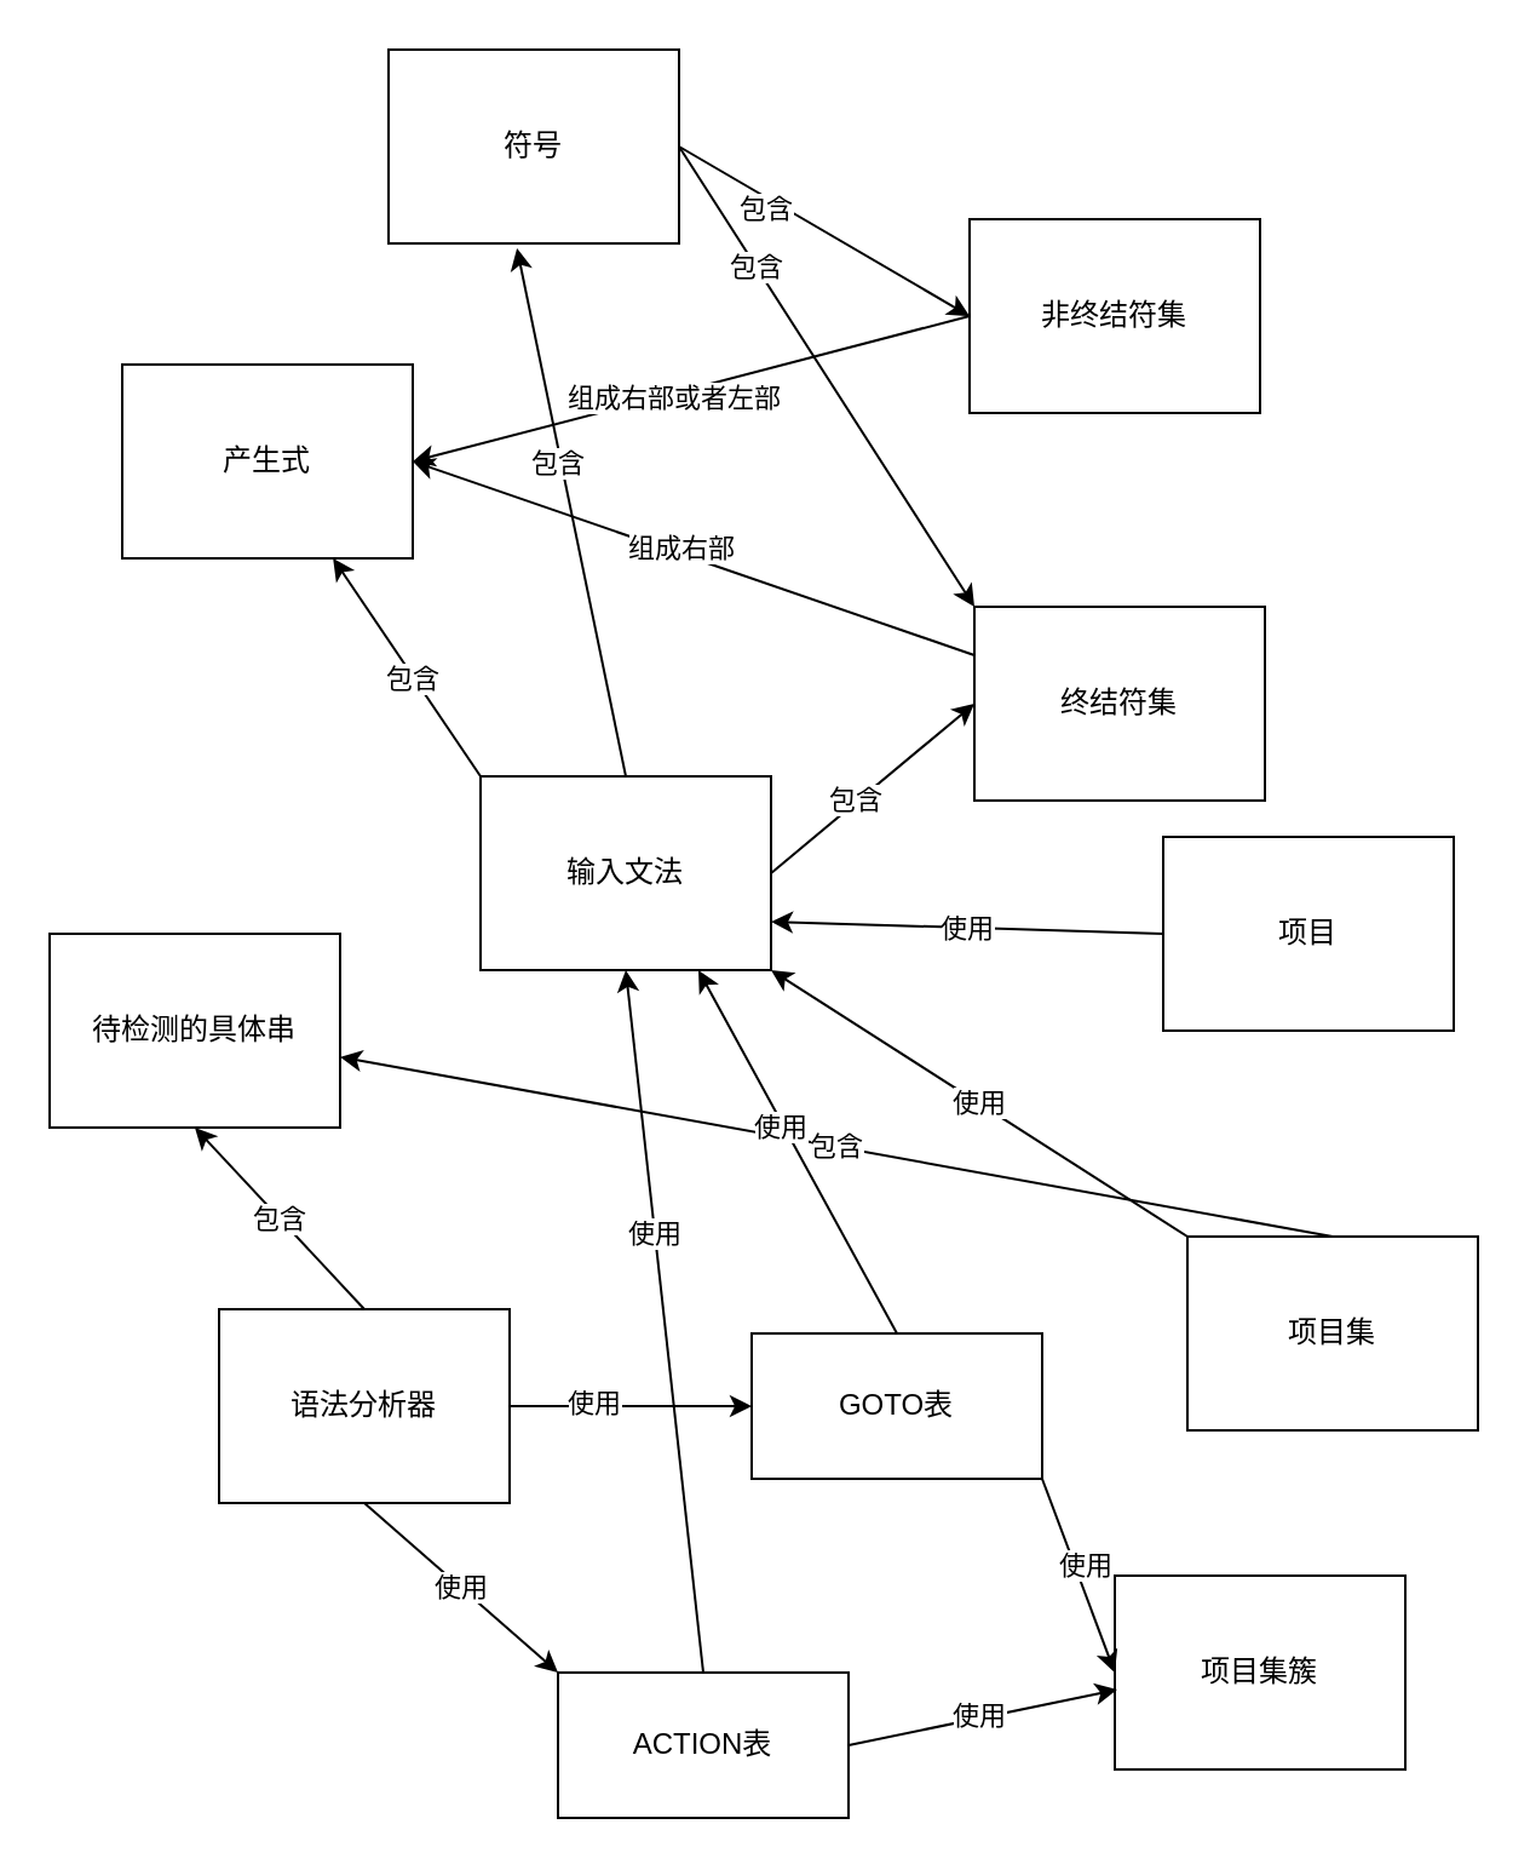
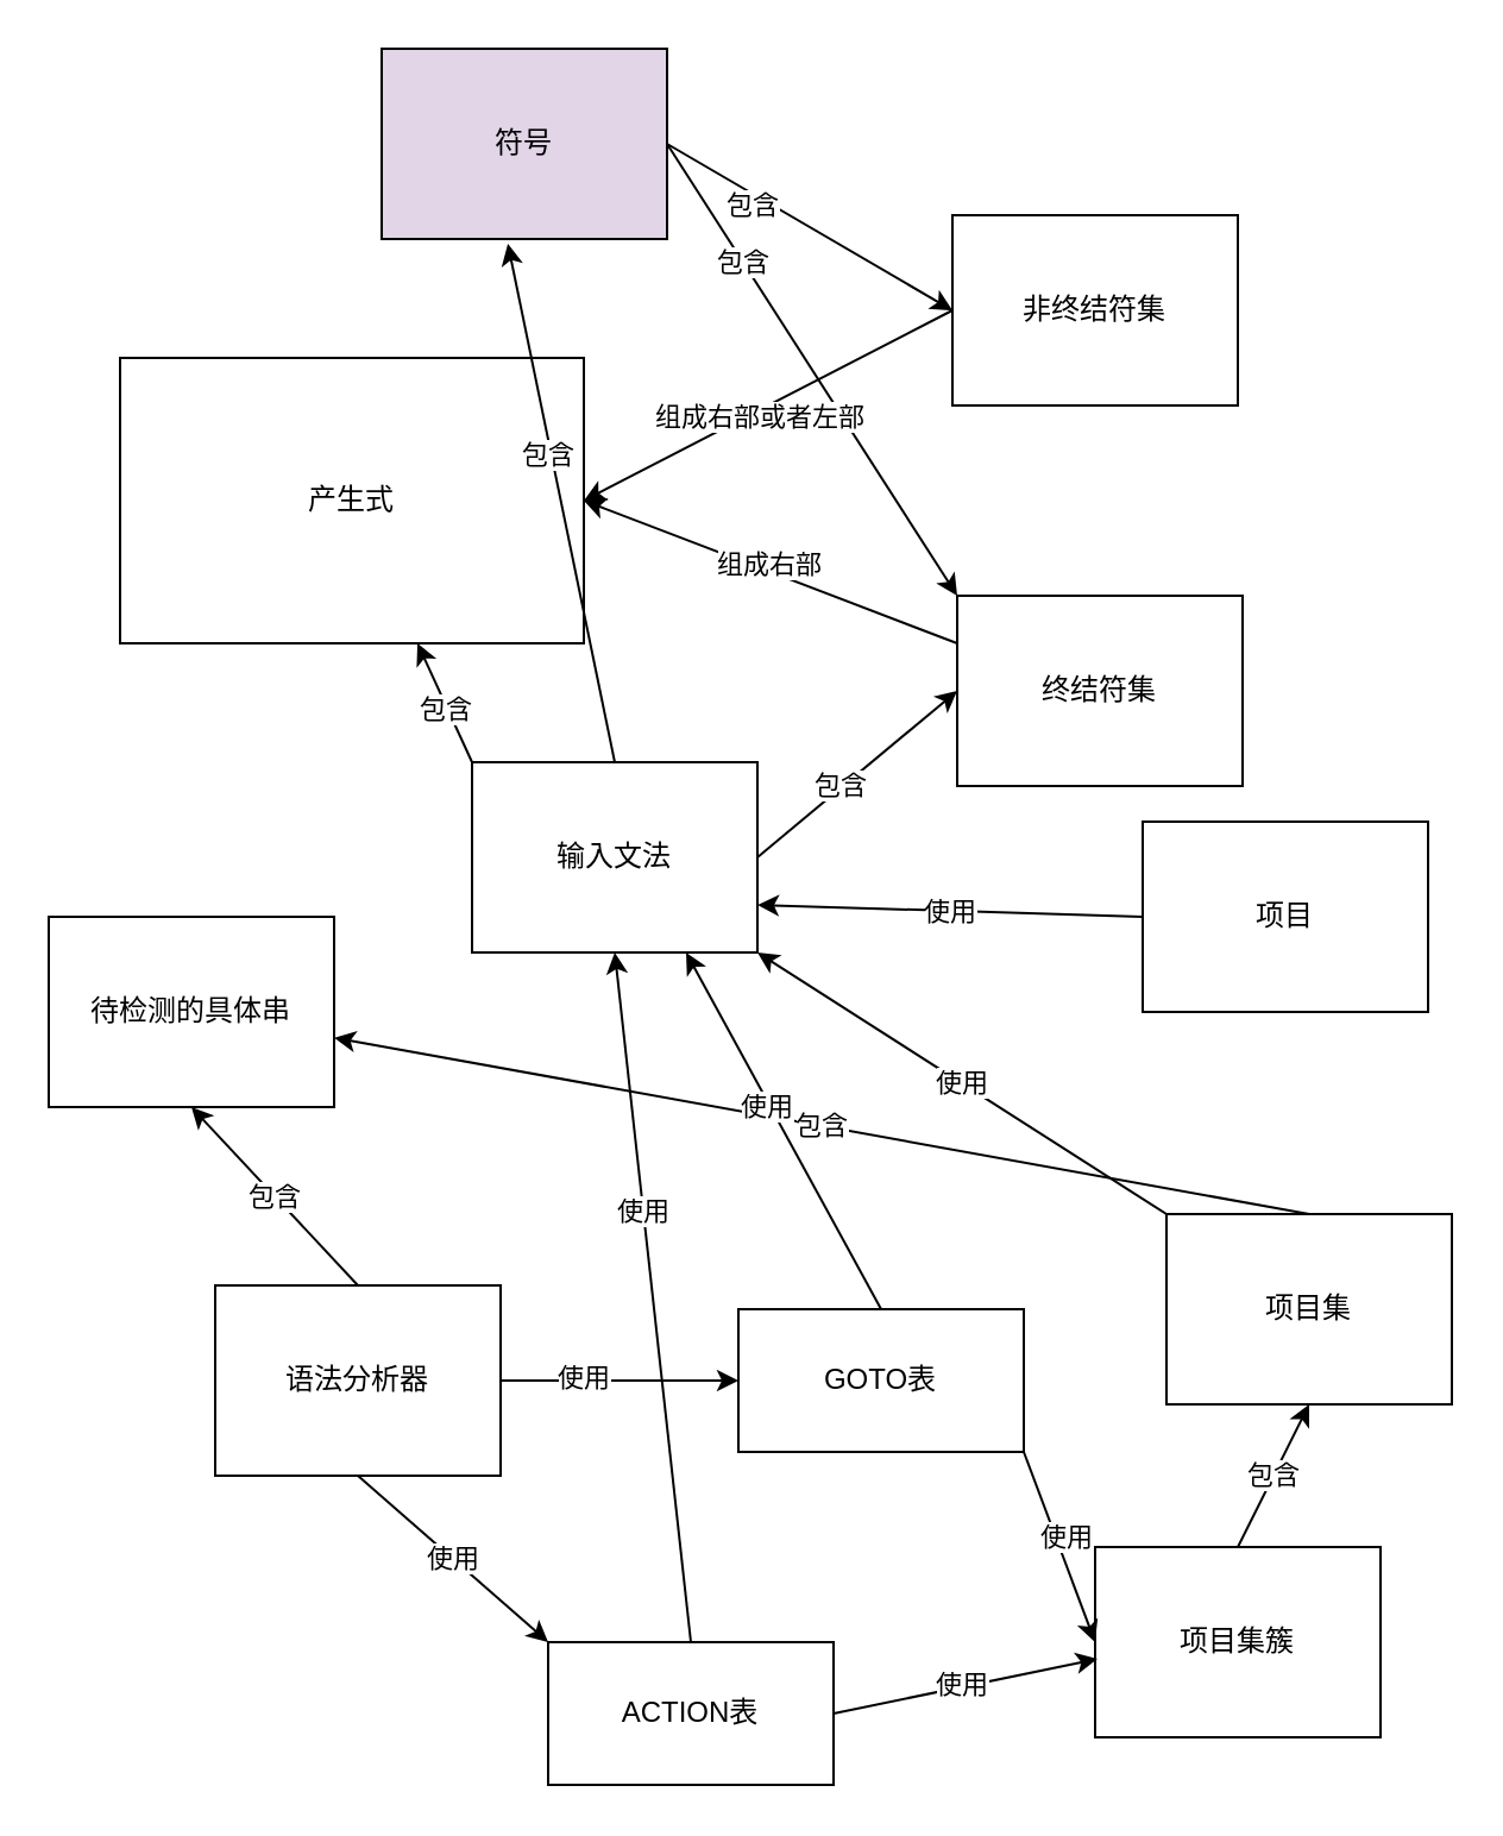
  <mxCell id="0" />
  <mxCell id="1" parent="0" />
- <mxCell id="2" value="产生式" style="rounded=0;whiteSpace=wrap;html=1;" parent="1" vertex="1"><mxGeometry x="50" y="150" width="120" height="80" as="geometry" /></mxCell>
+ <mxCell id="2" value="产生式" style="rounded=0;whiteSpace=wrap;html=1;" parent="1" vertex="1"><mxGeometry x="50" y="150" width="195" height="120" as="geometry" /></mxCell>
  <mxCell id="3" style="edgeStyle=none;html=1;exitX=1;exitY=0.5;exitDx=0;exitDy=0;entryX=0;entryY=0.5;entryDx=0;entryDy=0;" parent="1" source="7" target="13" edge="1"><mxGeometry relative="1" as="geometry" /></mxCell>
  <mxCell id="4" value="包含" style="edgeLabel;html=1;align=center;verticalAlign=middle;resizable=0;points=[];" parent="3" vertex="1" connectable="0"><mxGeometry x="-0.372" y="-4" relative="1" as="geometry"><mxPoint as="offset" /></mxGeometry></mxCell>
  <mxCell id="5" style="edgeStyle=none;html=1;exitX=1;exitY=0.5;exitDx=0;exitDy=0;entryX=0;entryY=0;entryDx=0;entryDy=0;" parent="1" source="7" target="10" edge="1"><mxGeometry relative="1" as="geometry" /></mxCell>
  <mxCell id="6" value="包含" style="edgeLabel;html=1;align=center;verticalAlign=middle;resizable=0;points=[];" parent="5" vertex="1" connectable="0"><mxGeometry x="-0.479" relative="1" as="geometry"><mxPoint as="offset" /></mxGeometry></mxCell>
- <mxCell id="7" value="符号" style="rounded=0;whiteSpace=wrap;html=1;" parent="1" vertex="1"><mxGeometry x="160" y="20" width="120" height="80" as="geometry" /></mxCell>
+ <mxCell id="7" value="符号" style="rounded=0;whiteSpace=wrap;html=1;fillColor=#e1d5e7;" parent="1" vertex="1"><mxGeometry x="160" y="20" width="120" height="80" as="geometry" /></mxCell>
  <mxCell id="8" style="edgeStyle=none;html=1;exitX=0;exitY=0.25;exitDx=0;exitDy=0;entryX=1;entryY=0.5;entryDx=0;entryDy=0;" parent="1" source="10" target="2" edge="1"><mxGeometry relative="1" as="geometry" /></mxCell>
  <mxCell id="9" value="组成右部" style="edgeLabel;html=1;align=center;verticalAlign=middle;resizable=0;points=[];" parent="8" vertex="1" connectable="0"><mxGeometry x="0.142" y="1" relative="1" as="geometry"><mxPoint x="11" as="offset" /></mxGeometry></mxCell>
  <mxCell id="10" value="终结符集" style="rounded=0;whiteSpace=wrap;html=1;" parent="1" vertex="1"><mxGeometry x="402" y="250" width="120" height="80" as="geometry" /></mxCell>
  <mxCell id="11" style="edgeStyle=none;html=1;exitX=0;exitY=0.5;exitDx=0;exitDy=0;entryX=1;entryY=0.5;entryDx=0;entryDy=0;" parent="1" source="13" target="2" edge="1"><mxGeometry relative="1" as="geometry" /></mxCell>
  <mxCell id="12" value="组成右部或者左部" style="edgeLabel;html=1;align=center;verticalAlign=middle;resizable=0;points=[];" parent="11" vertex="1" connectable="0"><mxGeometry x="0.072" y="2" relative="1" as="geometry"><mxPoint as="offset" /></mxGeometry></mxCell>
  <mxCell id="13" value="非终结符集" style="rounded=0;whiteSpace=wrap;html=1;" parent="1" vertex="1"><mxGeometry x="400" y="90" width="120" height="80" as="geometry" /></mxCell>
  <mxCell id="14" style="edgeStyle=none;html=1;exitX=0;exitY=0;exitDx=0;exitDy=0;" parent="1" source="20" target="2" edge="1"><mxGeometry relative="1" as="geometry" /></mxCell>
  <mxCell id="15" value="包含" style="edgeLabel;html=1;align=center;verticalAlign=middle;resizable=0;points=[];" parent="14" vertex="1" connectable="0"><mxGeometry x="-0.097" y="1" relative="1" as="geometry"><mxPoint as="offset" /></mxGeometry></mxCell>
  <mxCell id="16" style="edgeStyle=none;html=1;exitX=0.5;exitY=0;exitDx=0;exitDy=0;entryX=0.442;entryY=1.025;entryDx=0;entryDy=0;entryPerimeter=0;" parent="1" source="20" target="7" edge="1"><mxGeometry relative="1" as="geometry" /></mxCell>
  <mxCell id="17" value="包含" style="edgeLabel;html=1;align=center;verticalAlign=middle;resizable=0;points=[];" parent="16" vertex="1" connectable="0"><mxGeometry x="-0.058" y="-4" relative="1" as="geometry"><mxPoint x="-11" y="-26" as="offset" /></mxGeometry></mxCell>
  <mxCell id="18" style="edgeStyle=none;html=1;exitX=1;exitY=0.5;exitDx=0;exitDy=0;entryX=0;entryY=0.5;entryDx=0;entryDy=0;" parent="1" source="20" target="10" edge="1"><mxGeometry relative="1" as="geometry" /></mxCell>
  <mxCell id="19" value="包含" style="edgeLabel;html=1;align=center;verticalAlign=middle;resizable=0;points=[];" parent="18" vertex="1" connectable="0"><mxGeometry x="-0.15" y="1" relative="1" as="geometry"><mxPoint as="offset" /></mxGeometry></mxCell>
  <mxCell id="20" value="输入文法" style="rounded=0;whiteSpace=wrap;html=1;" parent="1" vertex="1"><mxGeometry x="198" y="320" width="120" height="80" as="geometry" /></mxCell>
  <mxCell id="21" value="包含" style="edgeStyle=none;html=1;exitX=0.5;exitY=0;exitDx=0;exitDy=0;entryX=0.5;entryY=1;entryDx=0;entryDy=0;" parent="1" source="25" target="33" edge="1"><mxGeometry relative="1" as="geometry" /></mxCell>
  <mxCell id="22" style="edgeStyle=none;html=1;exitX=1;exitY=0.5;exitDx=0;exitDy=0;entryX=0;entryY=0.5;entryDx=0;entryDy=0;" parent="1" source="25" target="38" edge="1"><mxGeometry relative="1" as="geometry" /></mxCell>
  <mxCell id="23" value="使用" style="edgeLabel;html=1;align=center;verticalAlign=middle;resizable=0;points=[];" parent="22" vertex="1" connectable="0"><mxGeometry x="-0.32" y="2" relative="1" as="geometry"><mxPoint as="offset" /></mxGeometry></mxCell>
  <mxCell id="24" value="使用" style="edgeStyle=none;html=1;exitX=0.5;exitY=1;exitDx=0;exitDy=0;entryX=0;entryY=0;entryDx=0;entryDy=0;" parent="1" source="25" target="43" edge="1"><mxGeometry relative="1" as="geometry" /></mxCell>
  <mxCell id="25" value="语法分析器" style="rounded=0;whiteSpace=wrap;html=1;shadow=0;" parent="1" vertex="1"><mxGeometry x="90" y="540" width="120" height="80" as="geometry" /></mxCell>
  <mxCell id="26" value="使用" style="edgeStyle=none;html=1;exitX=0;exitY=0.5;exitDx=0;exitDy=0;entryX=1;entryY=0.75;entryDx=0;entryDy=0;" parent="1" source="27" target="20" edge="1"><mxGeometry relative="1" as="geometry" /></mxCell>
  <mxCell id="27" value="项目" style="rounded=0;whiteSpace=wrap;html=1;" parent="1" vertex="1"><mxGeometry x="480" y="345" width="120" height="80" as="geometry" /></mxCell>
  <mxCell id="28" value="包含" style="edgeStyle=none;html=1;exitX=0.5;exitY=0;exitDx=0;exitDy=0;" parent="1" source="30" target="33" edge="1"><mxGeometry relative="1" as="geometry" /></mxCell>
  <mxCell id="29" value="使用" style="edgeStyle=none;html=1;exitX=0;exitY=0;exitDx=0;exitDy=0;entryX=1;entryY=1;entryDx=0;entryDy=0;" parent="1" source="30" target="20" edge="1"><mxGeometry relative="1" as="geometry"><Array as="points" /></mxGeometry></mxCell>
  <mxCell id="30" value="项目集" style="rounded=0;whiteSpace=wrap;html=1;" parent="1" vertex="1"><mxGeometry x="490" y="510" width="120" height="80" as="geometry" /></mxCell>
+ <mxCell id="31" value="包含" style="edgeStyle=none;html=1;exitX=0.5;exitY=0;exitDx=0;exitDy=0;entryX=0.5;entryY=1;entryDx=0;entryDy=0;" parent="1" source="32" target="30" edge="1"><mxGeometry relative="1" as="geometry" /></mxCell>
  <mxCell id="32" value="项目集簇" style="rounded=0;whiteSpace=wrap;html=1;" parent="1" vertex="1"><mxGeometry x="460" y="650" width="120" height="80" as="geometry" /></mxCell>
  <mxCell id="33" value="待检测的具体串" style="whiteSpace=wrap;html=1;" parent="1" vertex="1"><mxGeometry x="20" y="385" width="120" height="80" as="geometry" /></mxCell>
  <mxCell id="34" style="edgeStyle=none;html=1;exitX=1;exitY=1;exitDx=0;exitDy=0;entryX=0;entryY=0.5;entryDx=0;entryDy=0;" parent="1" source="38" target="32" edge="1"><mxGeometry relative="1" as="geometry" /></mxCell>
  <mxCell id="35" value="使用" style="edgeLabel;html=1;align=center;verticalAlign=middle;resizable=0;points=[];" parent="34" vertex="1" connectable="0"><mxGeometry x="-0.086" y="4" relative="1" as="geometry"><mxPoint as="offset" /></mxGeometry></mxCell>
  <mxCell id="36" style="edgeStyle=none;html=1;exitX=0.5;exitY=0;exitDx=0;exitDy=0;entryX=0.75;entryY=1;entryDx=0;entryDy=0;" parent="1" source="38" target="20" edge="1"><mxGeometry relative="1" as="geometry" /></mxCell>
  <mxCell id="37" value="使用" style="edgeLabel;html=1;align=center;verticalAlign=middle;resizable=0;points=[];" parent="36" vertex="1" connectable="0"><mxGeometry x="0.142" y="2" relative="1" as="geometry"><mxPoint as="offset" /></mxGeometry></mxCell>
  <mxCell id="38" value="GOTO表" style="rounded=0;whiteSpace=wrap;html=1;" parent="1" vertex="1"><mxGeometry x="310" y="550" width="120" height="60" as="geometry" /></mxCell>
  <mxCell id="39" style="edgeStyle=none;html=1;exitX=1;exitY=0.5;exitDx=0;exitDy=0;entryX=0.008;entryY=0.588;entryDx=0;entryDy=0;entryPerimeter=0;" parent="1" source="43" target="32" edge="1"><mxGeometry relative="1" as="geometry" /></mxCell>
  <mxCell id="40" value="使用" style="edgeLabel;html=1;align=center;verticalAlign=middle;resizable=0;points=[];" parent="39" vertex="1" connectable="0"><mxGeometry x="-0.023" y="1" relative="1" as="geometry"><mxPoint as="offset" /></mxGeometry></mxCell>
  <mxCell id="41" style="edgeStyle=none;html=1;exitX=0.5;exitY=0;exitDx=0;exitDy=0;entryX=0.5;entryY=1;entryDx=0;entryDy=0;" parent="1" source="43" target="20" edge="1"><mxGeometry relative="1" as="geometry" /></mxCell>
  <mxCell id="42" value="使用" style="edgeLabel;html=1;align=center;verticalAlign=middle;resizable=0;points=[];" parent="41" vertex="1" connectable="0"><mxGeometry x="0.256" relative="1" as="geometry"><mxPoint as="offset" /></mxGeometry></mxCell>
  <mxCell id="43" value="ACTION表" style="rounded=0;whiteSpace=wrap;html=1;" parent="1" vertex="1"><mxGeometry x="230" y="690" width="120" height="60" as="geometry" /></mxCell>
